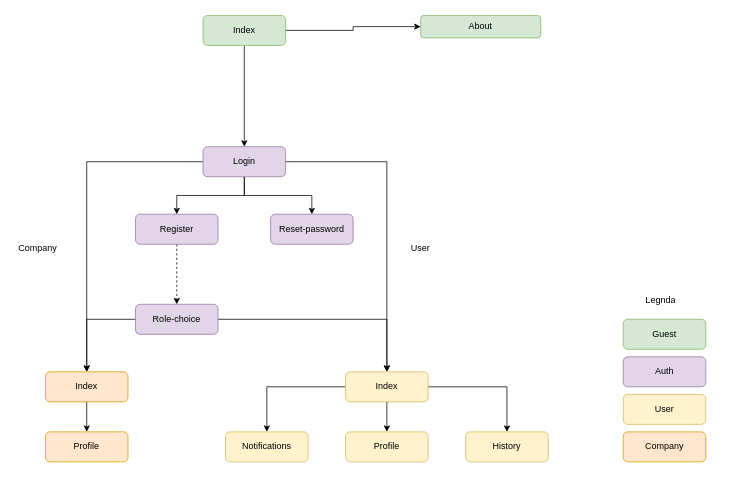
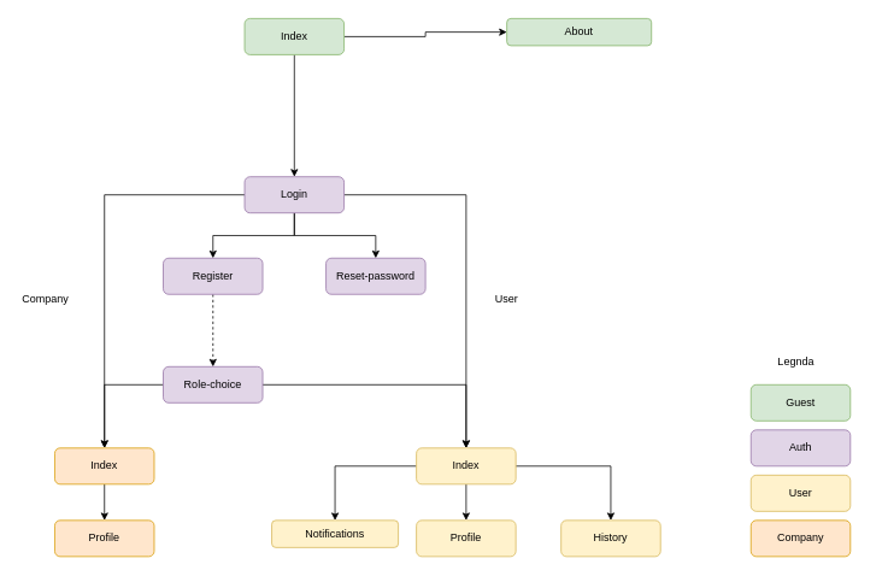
  <mxCell id="0" />
  <mxCell id="1" parent="0" />
  <mxCell id="2" value="Legnda" style="text;html=1;align=center;verticalAlign=middle;whiteSpace=wrap;rounded=0;" vertex="1" parent="1"><mxGeometry x="800" y="385" width="160" height="30" as="geometry" /></mxCell>
  <mxCell id="3" value="Guest" style="rounded=1;whiteSpace=wrap;html=1;fillColor=#d5e8d4;strokeColor=#82b366;" vertex="1" parent="1"><mxGeometry x="830" y="425" width="110" height="40" as="geometry" /></mxCell>
  <mxCell id="4" value="Auth" style="rounded=1;whiteSpace=wrap;html=1;fillColor=#e1d5e7;strokeColor=#9673a6;" vertex="1" parent="1"><mxGeometry x="830" y="475" width="110" height="40" as="geometry" /></mxCell>
  <mxCell id="5" value="User" style="rounded=1;whiteSpace=wrap;html=1;fillColor=#fff2cc;strokeColor=#d6b656;" vertex="1" parent="1"><mxGeometry x="830" y="525" width="110" height="40" as="geometry" /></mxCell>
  <mxCell id="6" value="Company" style="rounded=1;whiteSpace=wrap;html=1;fillColor=#ffe6cc;strokeColor=#d79b00;" vertex="1" parent="1"><mxGeometry x="830" y="575" width="110" height="40" as="geometry" /></mxCell>
  <mxCell id="7" style="rounded=0;orthogonalLoop=1;jettySize=auto;html=1;elbow=vertical;edgeStyle=orthogonalEdgeStyle;" edge="1" parent="1" source="9" target="15"><mxGeometry relative="1" as="geometry" /></mxCell>
  <mxCell id="8" style="rounded=0;orthogonalLoop=1;jettySize=auto;html=1;elbow=vertical;edgeStyle=orthogonalEdgeStyle;" edge="1" parent="1" source="9" target="10"><mxGeometry relative="1" as="geometry" /></mxCell>
  <mxCell id="9" value="Index" style="rounded=1;whiteSpace=wrap;html=1;fillColor=#d5e8d4;strokeColor=#82b366;" vertex="1" parent="1"><mxGeometry x="270" y="20" width="110" height="40" as="geometry" /></mxCell>
  <mxCell id="10" value="About" style="rounded=1;whiteSpace=wrap;html=1;fillColor=#d5e8d4;strokeColor=#82b366;" vertex="1" parent="1"><mxGeometry x="560" y="20" width="160" height="30" as="geometry" /></mxCell>
  <mxCell id="11" style="rounded=0;orthogonalLoop=1;jettySize=auto;html=1;elbow=vertical;edgeStyle=orthogonalEdgeStyle;" edge="1" parent="1" source="15" target="16"><mxGeometry relative="1" as="geometry" /></mxCell>
  <mxCell id="12" style="rounded=0;orthogonalLoop=1;jettySize=auto;html=1;elbow=vertical;edgeStyle=orthogonalEdgeStyle;" edge="1" parent="1" source="15" target="18"><mxGeometry relative="1" as="geometry" /></mxCell>
  <mxCell id="13" style="rounded=0;orthogonalLoop=1;jettySize=auto;html=1;elbow=vertical;edgeStyle=orthogonalEdgeStyle;" edge="1" parent="1" source="15" target="27"><mxGeometry relative="1" as="geometry" /></mxCell>
  <mxCell id="14" style="edgeStyle=orthogonalEdgeStyle;rounded=0;orthogonalLoop=1;jettySize=auto;html=1;" edge="1" parent="1" source="15" target="23"><mxGeometry relative="1" as="geometry" /></mxCell>
  <mxCell id="15" value="Login" style="rounded=1;whiteSpace=wrap;html=1;fillColor=#e1d5e7;strokeColor=#9673a6;" vertex="1" parent="1"><mxGeometry x="270" y="195" width="110" height="40" as="geometry" /></mxCell>
  <mxCell id="16" value="Reset-password" style="rounded=1;whiteSpace=wrap;html=1;fillColor=#e1d5e7;strokeColor=#9673a6;" vertex="1" parent="1"><mxGeometry x="360" y="285" width="110" height="40" as="geometry" /></mxCell>
  <mxCell id="17" style="rounded=0;orthogonalLoop=1;jettySize=auto;html=1;elbow=vertical;edgeStyle=orthogonalEdgeStyle;dashed=1;" edge="1" parent="1" source="18" target="21"><mxGeometry relative="1" as="geometry" /></mxCell>
  <mxCell id="18" value="Register" style="rounded=1;whiteSpace=wrap;html=1;fillColor=#e1d5e7;strokeColor=#9673a6;" vertex="1" parent="1"><mxGeometry x="180" y="285" width="110" height="40" as="geometry" /></mxCell>
  <mxCell id="19" style="rounded=0;orthogonalLoop=1;jettySize=auto;html=1;elbow=vertical;edgeStyle=orthogonalEdgeStyle;" edge="1" parent="1" source="21" target="23"><mxGeometry relative="1" as="geometry"><mxPoint x="170" y="515" as="targetPoint" /></mxGeometry></mxCell>
  <mxCell id="20" style="rounded=0;orthogonalLoop=1;jettySize=auto;html=1;elbow=vertical;edgeStyle=orthogonalEdgeStyle;" edge="1" parent="1" source="21" target="27"><mxGeometry relative="1" as="geometry" /></mxCell>
  <mxCell id="21" value="Role-choice" style="rounded=1;whiteSpace=wrap;html=1;fillColor=#e1d5e7;strokeColor=#9673a6;" vertex="1" parent="1"><mxGeometry x="180" y="405" width="110" height="40" as="geometry" /></mxCell>
  <mxCell id="22" style="edgeStyle=orthogonalEdgeStyle;rounded=0;orthogonalLoop=1;jettySize=auto;html=1;" edge="1" parent="1" source="23" target="31"><mxGeometry relative="1" as="geometry" /></mxCell>
  <mxCell id="23" value="Index" style="rounded=1;whiteSpace=wrap;html=1;fillColor=#ffe6cc;strokeColor=#d79b00;" vertex="1" parent="1"><mxGeometry x="60" y="495" width="110" height="40" as="geometry" /></mxCell>
  <mxCell id="24" style="edgeStyle=orthogonalEdgeStyle;rounded=0;orthogonalLoop=1;jettySize=auto;html=1;" edge="1" parent="1" source="27" target="30"><mxGeometry relative="1" as="geometry" /></mxCell>
  <mxCell id="25" style="edgeStyle=orthogonalEdgeStyle;rounded=0;orthogonalLoop=1;jettySize=auto;html=1;" edge="1" parent="1" source="27" target="29"><mxGeometry relative="1" as="geometry" /></mxCell>
  <mxCell id="26" style="edgeStyle=orthogonalEdgeStyle;rounded=0;orthogonalLoop=1;jettySize=auto;html=1;" edge="1" parent="1" source="27" target="28"><mxGeometry relative="1" as="geometry" /></mxCell>
  <mxCell id="27" value="Index" style="rounded=1;whiteSpace=wrap;html=1;fillColor=#fff2cc;strokeColor=#d6b656;" vertex="1" parent="1"><mxGeometry x="460" y="495" width="110" height="40" as="geometry" /></mxCell>
- <mxCell id="28" value="Notifications" style="rounded=1;whiteSpace=wrap;html=1;fillColor=#fff2cc;strokeColor=#d6b656;" vertex="1" parent="1"><mxGeometry x="300" y="575" width="110" height="40" as="geometry" /></mxCell>
+ <mxCell id="28" value="Notifications" style="rounded=1;whiteSpace=wrap;html=1;fillColor=#fff2cc;strokeColor=#d6b656;" vertex="1" parent="1"><mxGeometry x="300" y="575" width="140" height="30" as="geometry" /></mxCell>
  <mxCell id="29" value="Profile" style="rounded=1;whiteSpace=wrap;html=1;fillColor=#fff2cc;strokeColor=#d6b656;" vertex="1" parent="1"><mxGeometry x="460" y="575" width="110" height="40" as="geometry" /></mxCell>
  <mxCell id="30" value="History" style="rounded=1;whiteSpace=wrap;html=1;fillColor=#fff2cc;strokeColor=#d6b656;" vertex="1" parent="1"><mxGeometry x="620" y="575" width="110" height="40" as="geometry" /></mxCell>
  <mxCell id="31" value="Profile" style="rounded=1;whiteSpace=wrap;html=1;fillColor=#ffe6cc;strokeColor=#d79b00;" vertex="1" parent="1"><mxGeometry x="60" y="575" width="110" height="40" as="geometry" /></mxCell>
  <mxCell id="32" value="Company" style="text;html=1;align=center;verticalAlign=middle;whiteSpace=wrap;rounded=0;" vertex="1" parent="1"><mxGeometry x="20" y="315" width="60" height="30" as="geometry" /></mxCell>
  <mxCell id="33" value="User" style="text;html=1;align=center;verticalAlign=middle;whiteSpace=wrap;rounded=0;" vertex="1" parent="1"><mxGeometry x="530" y="315" width="60" height="30" as="geometry" /></mxCell>
